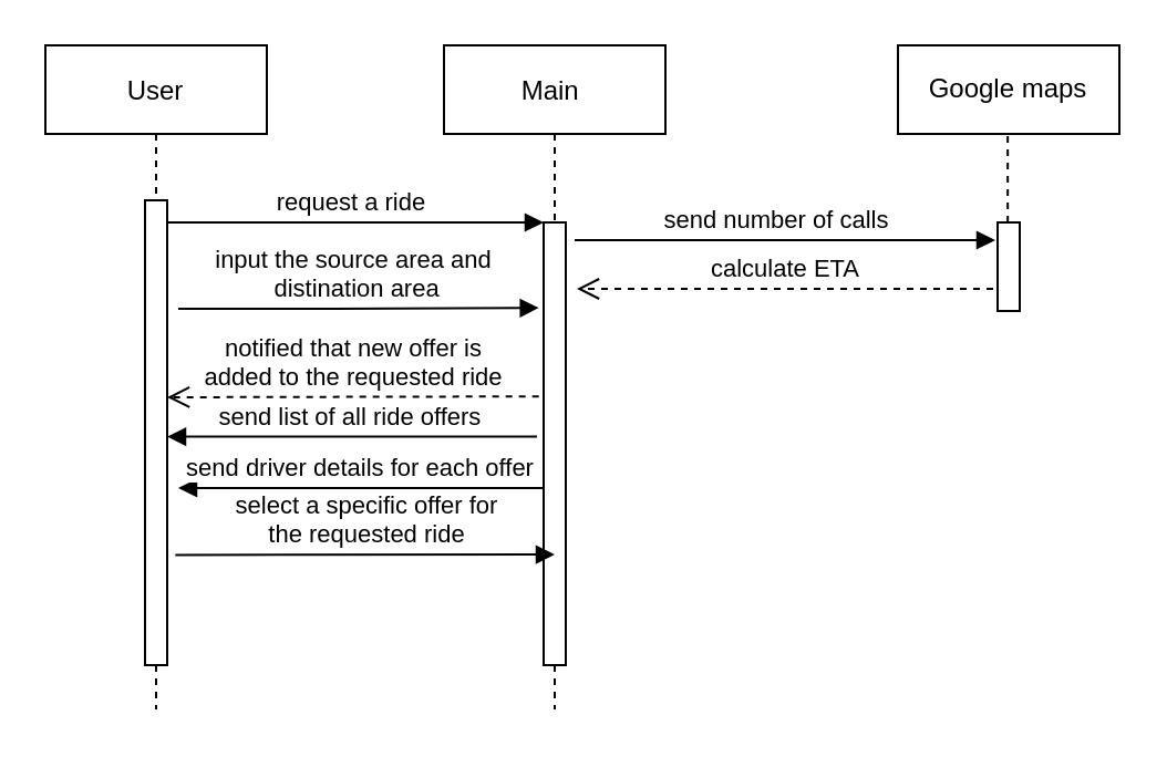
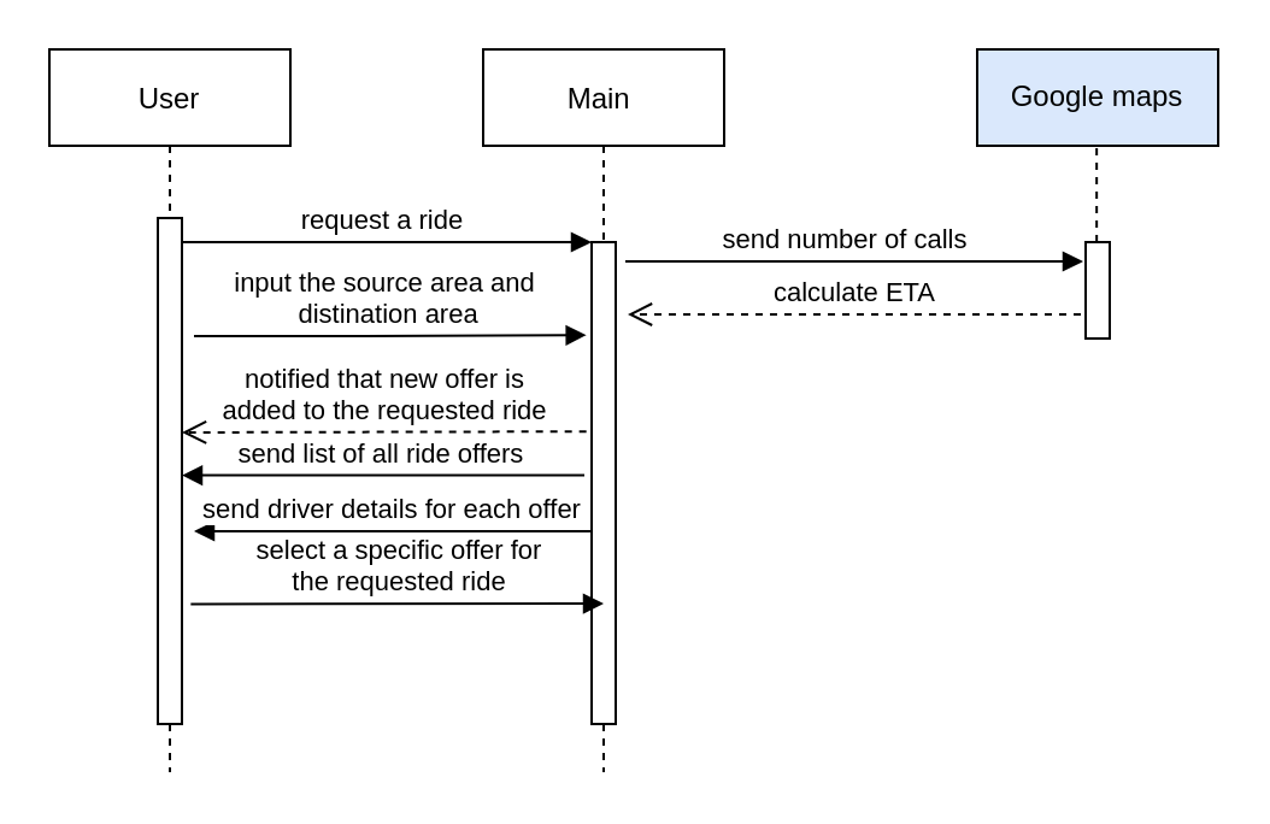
  <mxCell id="0" />
  <mxCell id="1" parent="0" />
  <mxCell id="2" value="User" style="shape=umlLifeline;perimeter=lifelinePerimeter;container=1;collapsible=0;recursiveResize=0;rounded=0;shadow=0;strokeWidth=1;" parent="1" vertex="1"><mxGeometry x="20" y="20" width="100" height="300" as="geometry" /></mxCell>
  <mxCell id="3" value="" style="points=[];perimeter=orthogonalPerimeter;rounded=0;shadow=0;strokeWidth=1;" parent="2" vertex="1"><mxGeometry x="45" y="70" width="10" height="210" as="geometry" /></mxCell>
  <mxCell id="4" value="Main " style="shape=umlLifeline;perimeter=lifelinePerimeter;container=1;collapsible=0;recursiveResize=0;rounded=0;shadow=0;strokeWidth=1;" parent="1" vertex="1"><mxGeometry x="200" y="20" width="100" height="300" as="geometry" /></mxCell>
  <mxCell id="5" value="" style="points=[];perimeter=orthogonalPerimeter;rounded=0;shadow=0;strokeWidth=1;" parent="4" vertex="1"><mxGeometry x="45" y="80" width="10" height="200" as="geometry" /></mxCell>
  <mxCell id="6" value="request a ride " style="verticalAlign=bottom;endArrow=block;entryX=0;entryY=0;shadow=0;strokeWidth=1;" parent="1" source="3" target="5" edge="1"><mxGeometry relative="1" as="geometry"><mxPoint x="175" y="100" as="sourcePoint" /></mxGeometry></mxCell>
  <mxCell id="7" value="" style="points=[];perimeter=orthogonalPerimeter;rounded=0;shadow=0;strokeWidth=1;" parent="1" vertex="1"><mxGeometry x="450" y="100" width="10" height="40" as="geometry" /></mxCell>
- <mxCell id="8" value="Google maps" style="rounded=0;whiteSpace=wrap;html=1;" vertex="1" parent="1"><mxGeometry x="405" y="20" width="100" height="40" as="geometry" /></mxCell>
+ <mxCell id="8" value="Google maps" style="rounded=0;whiteSpace=wrap;html=1;fillColor=#dae8fc;" vertex="1" parent="1"><mxGeometry x="405" y="20" width="100" height="40" as="geometry" /></mxCell>
  <mxCell id="9" value="" style="endArrow=none;dashed=1;html=1;" edge="1" parent="1"><mxGeometry width="50" height="50" relative="1" as="geometry"><mxPoint x="454.58" y="100" as="sourcePoint" /><mxPoint x="454.58" y="60" as="targetPoint" /></mxGeometry></mxCell>
  <mxCell id="10" value="input the source area and&lt;br&gt;&amp;nbsp;distination area" style="html=1;verticalAlign=bottom;endArrow=block;entryX=-0.217;entryY=0.193;entryDx=0;entryDy=0;entryPerimeter=0;" edge="1" parent="1" target="5"><mxGeometry x="-0.032" width="80" relative="1" as="geometry"><mxPoint x="80" y="139" as="sourcePoint" /><mxPoint x="250" y="120" as="targetPoint" /><Array as="points"><mxPoint x="140" y="139" /></Array><mxPoint as="offset" /></mxGeometry></mxCell>
  <mxCell id="11" value="notified that new offer is &lt;br&gt;added to the requested ride" style="html=1;verticalAlign=bottom;endArrow=open;dashed=1;endSize=8;exitX=-0.217;exitY=0.393;exitDx=0;exitDy=0;exitPerimeter=0;" edge="1" parent="1" source="5"><mxGeometry relative="1" as="geometry"><mxPoint x="240" y="180" as="sourcePoint" /><mxPoint x="75" y="179" as="targetPoint" /></mxGeometry></mxCell>
  <mxCell id="12" value="send list of all ride offers&amp;nbsp;" style="html=1;verticalAlign=bottom;endArrow=block;exitX=-0.3;exitY=0.484;exitDx=0;exitDy=0;exitPerimeter=0;" edge="1" parent="1" source="5" target="3"><mxGeometry x="-0.001" width="80" relative="1" as="geometry"><mxPoint x="245" y="210" as="sourcePoint" /><mxPoint x="90" y="201" as="targetPoint" /><mxPoint as="offset" /></mxGeometry></mxCell>
  <mxCell id="13" value="send driver details for each offer" style="html=1;verticalAlign=bottom;endArrow=block;" edge="1" parent="1"><mxGeometry width="80" relative="1" as="geometry"><mxPoint x="245" y="220" as="sourcePoint" /><mxPoint x="80" y="220" as="targetPoint" /></mxGeometry></mxCell>
  <mxCell id="14" value="select a specific offer for &lt;br&gt;the requested ride" style="html=1;verticalAlign=bottom;endArrow=block;entryX=0.5;entryY=0.75;entryDx=0;entryDy=0;entryPerimeter=0;exitX=1.367;exitY=0.763;exitDx=0;exitDy=0;exitPerimeter=0;" edge="1" parent="1" source="3" target="5"><mxGeometry width="80" relative="1" as="geometry"><mxPoint x="80" y="250" as="sourcePoint" /><mxPoint x="240" y="250" as="targetPoint" /></mxGeometry></mxCell>
  <mxCell id="15" value="send number of calls" style="html=1;verticalAlign=bottom;endArrow=block;" edge="1" parent="1"><mxGeometry x="-0.039" width="80" relative="1" as="geometry"><mxPoint x="259" y="108" as="sourcePoint" /><mxPoint x="449" y="108" as="targetPoint" /><mxPoint as="offset" /></mxGeometry></mxCell>
  <mxCell id="16" value="calculate ETA" style="html=1;verticalAlign=bottom;endArrow=open;dashed=1;endSize=8;" edge="1" parent="1"><mxGeometry relative="1" as="geometry"><mxPoint x="448" y="130" as="sourcePoint" /><mxPoint x="260" y="130" as="targetPoint" /></mxGeometry></mxCell>
